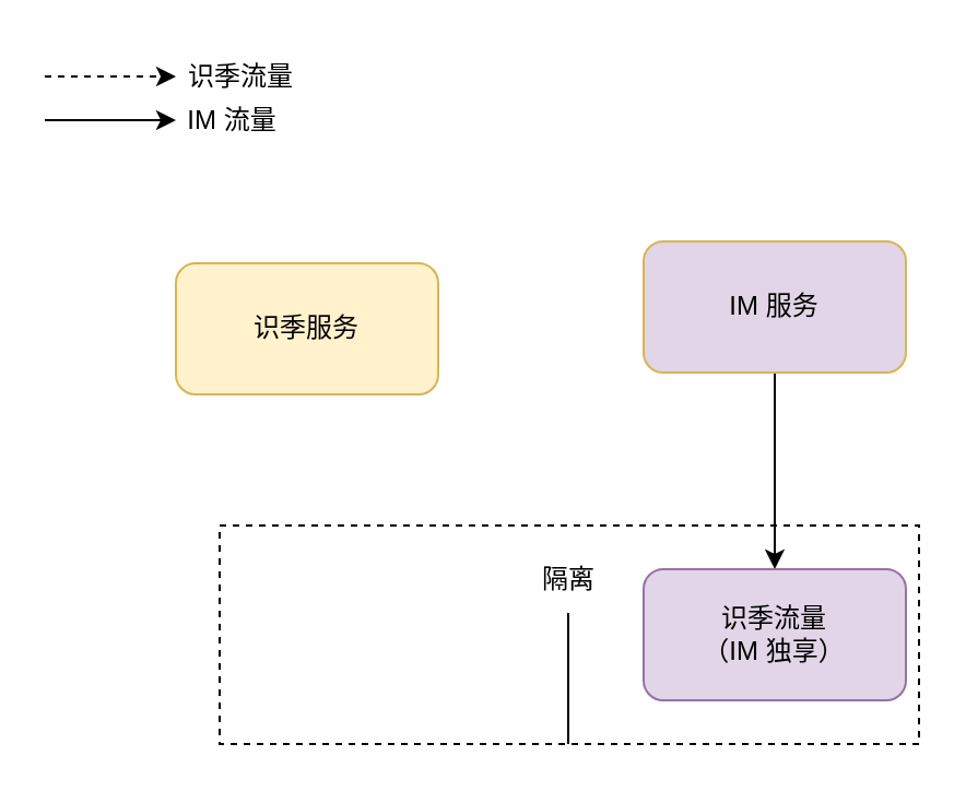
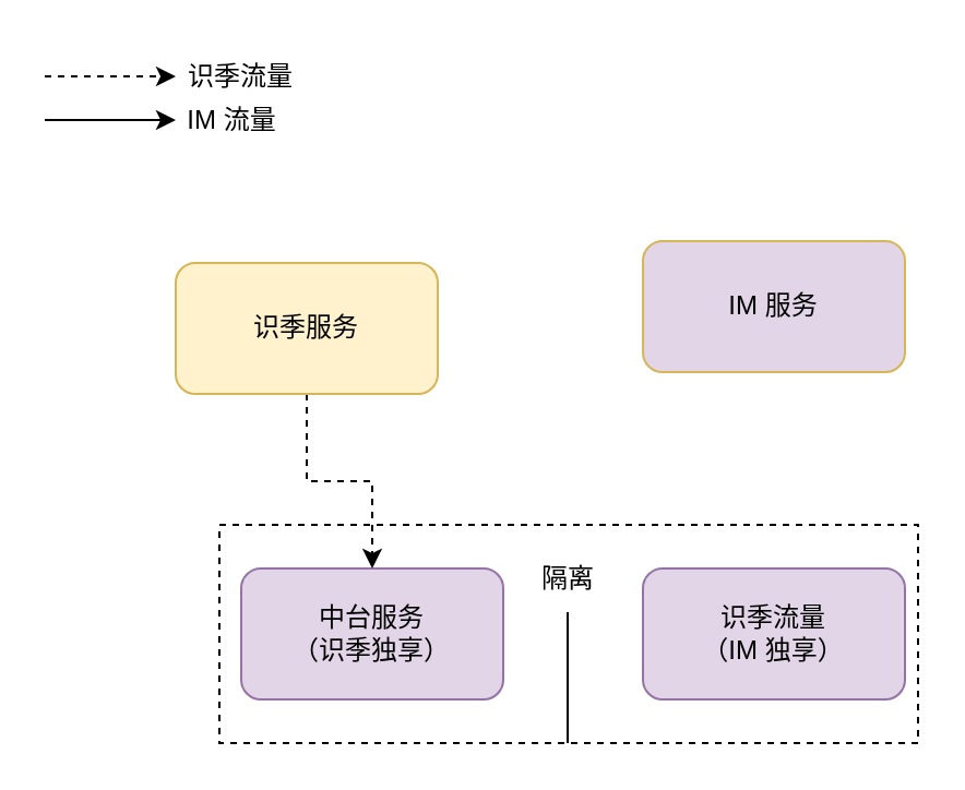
  <mxCell id="0" />
  <mxCell id="1" parent="0" />
  <mxCell id="2" value="" style="rounded=0;whiteSpace=wrap;html=1;dashed=1;" vertex="1" parent="1"><mxGeometry x="100" y="240" width="320" height="100" as="geometry" /></mxCell>
  <mxCell id="3" value="" style="endArrow=classic;html=1;rounded=0;exitX=0.5;exitY=1;exitDx=0;exitDy=0;dashed=1;" edge="1" parent="1"><mxGeometry width="50" height="50" relative="1" as="geometry"><mxPoint x="20" y="34.5" as="sourcePoint" /><mxPoint x="80" y="34.5" as="targetPoint" /></mxGeometry></mxCell>
  <mxCell id="4" value="识季流量" style="text;html=1;strokeColor=none;fillColor=none;align=center;verticalAlign=middle;whiteSpace=wrap;rounded=0;" vertex="1" parent="1"><mxGeometry x="80" y="20" width="60" height="30" as="geometry" /></mxCell>
  <mxCell id="5" value="" style="endArrow=classic;html=1;rounded=0;exitX=0.5;exitY=1;exitDx=0;exitDy=0;" edge="1" parent="1"><mxGeometry width="50" height="50" relative="1" as="geometry"><mxPoint x="20" y="54.5" as="sourcePoint" /><mxPoint x="80" y="54.5" as="targetPoint" /></mxGeometry></mxCell>
  <mxCell id="6" value="IM 流量" style="text;html=1;strokeColor=none;fillColor=none;align=center;verticalAlign=middle;whiteSpace=wrap;rounded=0;" vertex="1" parent="1"><mxGeometry x="81" y="40" width="50" height="30" as="geometry" /></mxCell>
+ <mxCell id="7" value="中台服务&lt;br&gt;（识季独享）" style="rounded=1;whiteSpace=wrap;html=1;fillColor=#e1d5e7;strokeColor=#9673a6;" vertex="1" parent="1"><mxGeometry x="110" y="260" width="120" height="60" as="geometry" /></mxCell>
+ <mxCell id="8" value="" style="edgeStyle=orthogonalEdgeStyle;rounded=0;orthogonalLoop=1;jettySize=auto;html=1;dashed=1;" edge="1" parent="1" source="9" target="7"><mxGeometry relative="1" as="geometry" /></mxCell>
  <mxCell id="9" value="识季服务" style="rounded=1;whiteSpace=wrap;html=1;fillColor=#fff2cc;strokeColor=#d6b656;" vertex="1" parent="1"><mxGeometry x="80" y="120" width="120" height="60" as="geometry" /></mxCell>
- <mxCell id="10" value="" style="edgeStyle=orthogonalEdgeStyle;rounded=0;orthogonalLoop=1;jettySize=auto;html=1;" edge="1" parent="1" source="11" target="12"><mxGeometry relative="1" as="geometry" /></mxCell>
  <mxCell id="11" value="IM 服务" style="rounded=1;whiteSpace=wrap;html=1;fillColor=#e1d5e7;strokeColor=#d6b656;" vertex="1" parent="1"><mxGeometry x="294" y="110" width="120" height="60" as="geometry" /></mxCell>
  <mxCell id="12" value="识季流量&lt;br&gt;（IM 独享）" style="rounded=1;whiteSpace=wrap;html=1;fillColor=#e1d5e7;strokeColor=#9673a6;" vertex="1" parent="1"><mxGeometry x="294" y="260" width="120" height="60" as="geometry" /></mxCell>
  <mxCell id="13" value="" style="endArrow=none;html=1;rounded=0;" edge="1" parent="1"><mxGeometry width="50" height="50" relative="1" as="geometry"><mxPoint x="259.5" y="340" as="sourcePoint" /><mxPoint x="259.5" y="280" as="targetPoint" /></mxGeometry></mxCell>
  <mxCell id="14" value="隔离" style="text;html=1;strokeColor=none;fillColor=none;align=center;verticalAlign=middle;whiteSpace=wrap;rounded=0;" vertex="1" parent="1"><mxGeometry x="230" y="250" width="60" height="30" as="geometry" /></mxCell>
